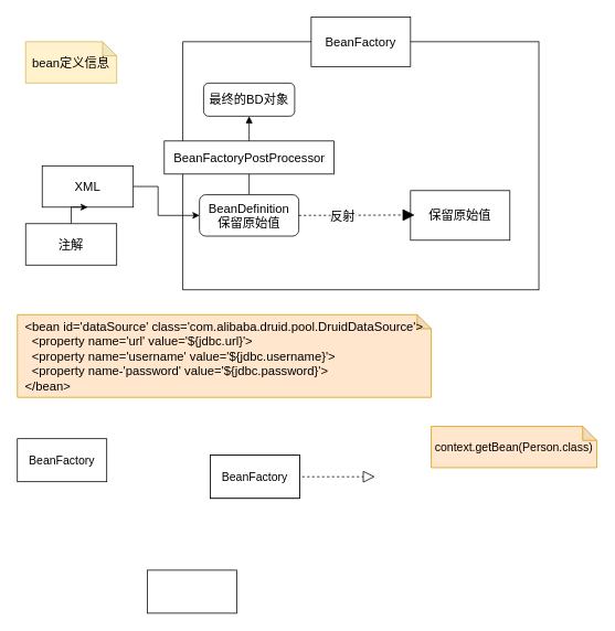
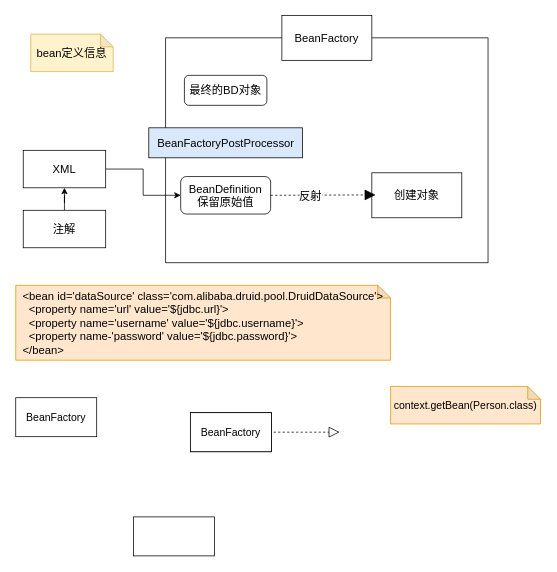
  <mxCell id="0" />
  <mxCell id="1" parent="0" />
- <mxCell id="2" value="&lt;font style=&quot;font-size: 15px&quot;&gt;XML&lt;/font&gt;" style="rounded=0;whiteSpace=wrap;html=1;" parent="1" vertex="1"><mxGeometry x="50" y="200" width="110" height="50" as="geometry" /></mxCell>
- <mxCell id="3" value="&lt;font style=&quot;font-size: 15px&quot;&gt;bean定义信息&lt;/font&gt;" style="shape=note;whiteSpace=wrap;html=1;backgroundOutline=1;darkOpacity=0.05;size=17;fillColor=#fff2cc;strokeColor=#d6b656;" parent="1" vertex="1"><mxGeometry x="30" y="50" width="110" height="50" as="geometry" /></mxCell>
+ <mxCell id="2" value="&lt;font style=&quot;font-size: 15px&quot;&gt;XML&lt;/font&gt;" style="rounded=0;whiteSpace=wrap;html=1;" parent="1" vertex="1"><mxGeometry x="30" y="200" width="110" height="50" as="geometry" /></mxCell>
+ <mxCell id="3" value="&lt;font style=&quot;font-size: 15px&quot;&gt;bean定义信息&lt;/font&gt;" style="shape=note;whiteSpace=wrap;html=1;backgroundOutline=1;darkOpacity=0.05;size=17;fillColor=#fff2cc;strokeColor=#d6b656;" parent="1" vertex="1"><mxGeometry x="40" y="45" width="110" height="50" as="geometry" /></mxCell>
  <mxCell id="4" value="" style="edgeStyle=orthogonalEdgeStyle;rounded=0;orthogonalLoop=1;jettySize=auto;html=1;fontSize=15;" parent="1" source="5" target="2" edge="1"><mxGeometry relative="1" as="geometry" /></mxCell>
- <mxCell id="5" value="&lt;font style=&quot;font-size: 15px&quot;&gt;注解&lt;/font&gt;" style="rounded=0;whiteSpace=wrap;html=1;" parent="1" vertex="1"><mxGeometry x="30" y="270" width="110" height="50" as="geometry" /></mxCell>
+ <mxCell id="5" value="&lt;font style=&quot;font-size: 15px&quot;&gt;注解&lt;/font&gt;" style="rounded=0;whiteSpace=wrap;html=1;" parent="1" vertex="1"><mxGeometry x="30" y="280" width="110" height="50" as="geometry" /></mxCell>
  <mxCell id="6" value="" style="rounded=0;whiteSpace=wrap;html=1;fontSize=15;" parent="1" vertex="1"><mxGeometry x="220" y="50" width="430" height="300" as="geometry" /></mxCell>
  <mxCell id="7" value="BeanFactory" style="rounded=0;whiteSpace=wrap;html=1;fontSize=15;" parent="1" vertex="1"><mxGeometry x="375" y="20" width="120" height="60" as="geometry" /></mxCell>
- <mxCell id="8" value="" style="edgeStyle=orthogonalEdgeStyle;rounded=0;orthogonalLoop=1;jettySize=auto;html=1;fontSize=15;endArrow=block;endFill=1;" parent="1" source="9" target="14" edge="1"><mxGeometry relative="1" as="geometry" /></mxCell>
  <mxCell id="9" value="BeanDefinition&lt;br&gt;保留原始值" style="whiteSpace=wrap;html=1;fontSize=15;rounded=1;" parent="1" vertex="1"><mxGeometry x="240" y="235" width="120" height="50" as="geometry" /></mxCell>
  <mxCell id="10" value="" style="edgeStyle=orthogonalEdgeStyle;rounded=0;orthogonalLoop=1;jettySize=auto;html=1;fontSize=15;" parent="1" source="2" target="9" edge="1"><mxGeometry relative="1" as="geometry"><Array as="points"><mxPoint x="190" y="225" /><mxPoint x="190" y="260" /></Array></mxGeometry></mxCell>
- <mxCell id="11" value="保留原始值" style="rounded=0;whiteSpace=wrap;html=1;fontSize=15;" parent="1" vertex="1"><mxGeometry x="495" y="230" width="120" height="60" as="geometry" /></mxCell>
+ <mxCell id="11" value="创建对象" style="rounded=0;whiteSpace=wrap;html=1;fontSize=15;" parent="1" vertex="1"><mxGeometry x="495" y="230" width="120" height="60" as="geometry" /></mxCell>
  <mxCell id="12" value="" style="endArrow=block;dashed=1;endFill=1;endSize=12;html=1;rounded=0;fontSize=15;exitX=1;exitY=0.5;exitDx=0;exitDy=0;" parent="1" source="9" edge="1"><mxGeometry width="160" relative="1" as="geometry"><mxPoint x="370" y="260" as="sourcePoint" /><mxPoint x="500" y="259.5" as="targetPoint" /></mxGeometry></mxCell>
  <mxCell id="13" value="反射" style="edgeLabel;html=1;align=center;verticalAlign=middle;resizable=0;points=[];fontSize=15;" parent="12" vertex="1" connectable="0"><mxGeometry x="-0.261" y="-1" relative="1" as="geometry"><mxPoint as="offset" /></mxGeometry></mxCell>
  <mxCell id="14" value="最终的BD对象" style="whiteSpace=wrap;html=1;fontSize=15;rounded=1;" parent="1" vertex="1"><mxGeometry x="245" y="100" width="110" height="40" as="geometry" /></mxCell>
- <mxCell id="15" value="BeanFactoryPostProcessor" style="rounded=0;whiteSpace=wrap;html=1;fontSize=15;" parent="1" vertex="1"><mxGeometry x="197.5" y="170" width="205" height="40" as="geometry" /></mxCell>
+ <mxCell id="15" value="BeanFactoryPostProcessor" style="rounded=0;whiteSpace=wrap;html=1;fontSize=15;fillColor=#dae8fc;" parent="1" vertex="1"><mxGeometry x="197.5" y="170" width="205" height="40" as="geometry" /></mxCell>
  <mxCell id="16" value="&lt;div style=&quot;text-align: left&quot;&gt;&lt;span style=&quot;font-size: 15px&quot;&gt;&amp;lt;bean id='dataSource' class='com.alibaba.druid.pool.DruidDataSource'&amp;gt;&lt;/span&gt;&lt;/div&gt;&lt;span style=&quot;font-size: 15px&quot;&gt;&lt;div style=&quot;text-align: left&quot;&gt;&lt;span&gt;&amp;nbsp; &amp;lt;property name='url' value='${jdbc.url}'&amp;gt;&lt;/span&gt;&lt;/div&gt;&lt;div style=&quot;text-align: left&quot;&gt;&lt;span&gt;&amp;nbsp; &amp;lt;property name='username' value='${jdbc.username}'&amp;gt;&lt;/span&gt;&lt;/div&gt;&lt;div style=&quot;text-align: left&quot;&gt;&lt;span&gt;&amp;nbsp; &amp;lt;property name-'password' value='${jdbc.password}'&amp;gt;&lt;/span&gt;&lt;/div&gt;&lt;div style=&quot;text-align: left&quot;&gt;&lt;span&gt;&amp;lt;/bean&amp;gt;&lt;/span&gt;&lt;/div&gt;&lt;/span&gt;" style="shape=note;whiteSpace=wrap;html=1;backgroundOutline=1;darkOpacity=0.05;size=17;fillColor=#ffe6cc;strokeColor=#d79b00;" parent="1" vertex="1"><mxGeometry x="20" y="380" width="500" height="100" as="geometry" /></mxCell>
  <mxCell id="17" value="&lt;div style=&quot;text-align: left&quot;&gt;&lt;font style=&quot;font-size: 14px&quot;&gt;context.getBean(Person.class)&lt;/font&gt;&lt;/div&gt;" style="shape=note;whiteSpace=wrap;html=1;backgroundOutline=1;darkOpacity=0.05;size=17;fillColor=#ffe6cc;strokeColor=#d79b00;" parent="1" vertex="1"><mxGeometry x="520" y="515" width="200" height="50" as="geometry" /></mxCell>
  <mxCell id="18" value="BeanFactory" style="rounded=0;whiteSpace=wrap;html=1;fontSize=14;" vertex="1" parent="1"><mxGeometry x="20" y="530" width="108" height="52" as="geometry" /></mxCell>
  <mxCell id="19" value="" style="endArrow=block;dashed=1;endFill=0;endSize=12;html=1;rounded=0;fontSize=14;" edge="1" parent="1"><mxGeometry width="160" relative="1" as="geometry"><mxPoint x="292" y="576" as="sourcePoint" /><mxPoint x="452" y="576" as="targetPoint" /></mxGeometry></mxCell>
  <mxCell id="20" value="" style="rounded=0;whiteSpace=wrap;html=1;fontSize=14;" vertex="1" parent="1"><mxGeometry x="177" y="689" width="108" height="52" as="geometry" /></mxCell>
  <mxCell id="21" value="BeanFactory" style="rounded=0;whiteSpace=wrap;html=1;fontSize=14;" vertex="1" parent="1"><mxGeometry x="253" y="550" width="108" height="52" as="geometry" /></mxCell>
  <mxCell id="22" value="BeanFactory" style="rounded=0;whiteSpace=wrap;html=1;fontSize=14;" vertex="1" parent="1"><mxGeometry x="253" y="550" width="108" height="52" as="geometry" /></mxCell>
  <mxCell id="23" value="BeanFactory" style="rounded=0;whiteSpace=wrap;html=1;fontSize=14;" vertex="1" parent="1"><mxGeometry x="253" y="550" width="108" height="52" as="geometry" /></mxCell>
  <mxCell id="24" value="BeanFactory" style="rounded=0;whiteSpace=wrap;html=1;fontSize=14;" vertex="1" parent="1"><mxGeometry x="253" y="550" width="108" height="52" as="geometry" /></mxCell>
